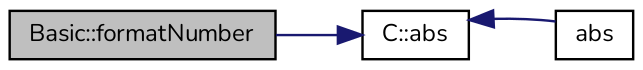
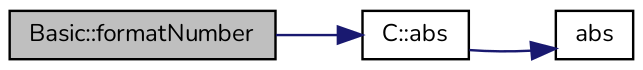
  digraph {
    fontname=Nunito
    rankdir=LR
    node [color=black fillcolor=white fontname=Nunito fontsize=10 shape=record style=filled]
    edge [color=midnightblue fontname=Nunito fontsize=10 labelfontname=Helvetica labelfontsize=10 style=solid]
    n1 [fillcolor=grey75 fontcolor=black height=0.2 label="Basic::formatNumber" width=0.4]
    n2 [height=0.2 label="C::abs" width=0.4]
    n3 [height=0.2 label=abs width=0.4]
    n1 -> n2
-   n3 -> n2
+   n2 -> n3
  }
